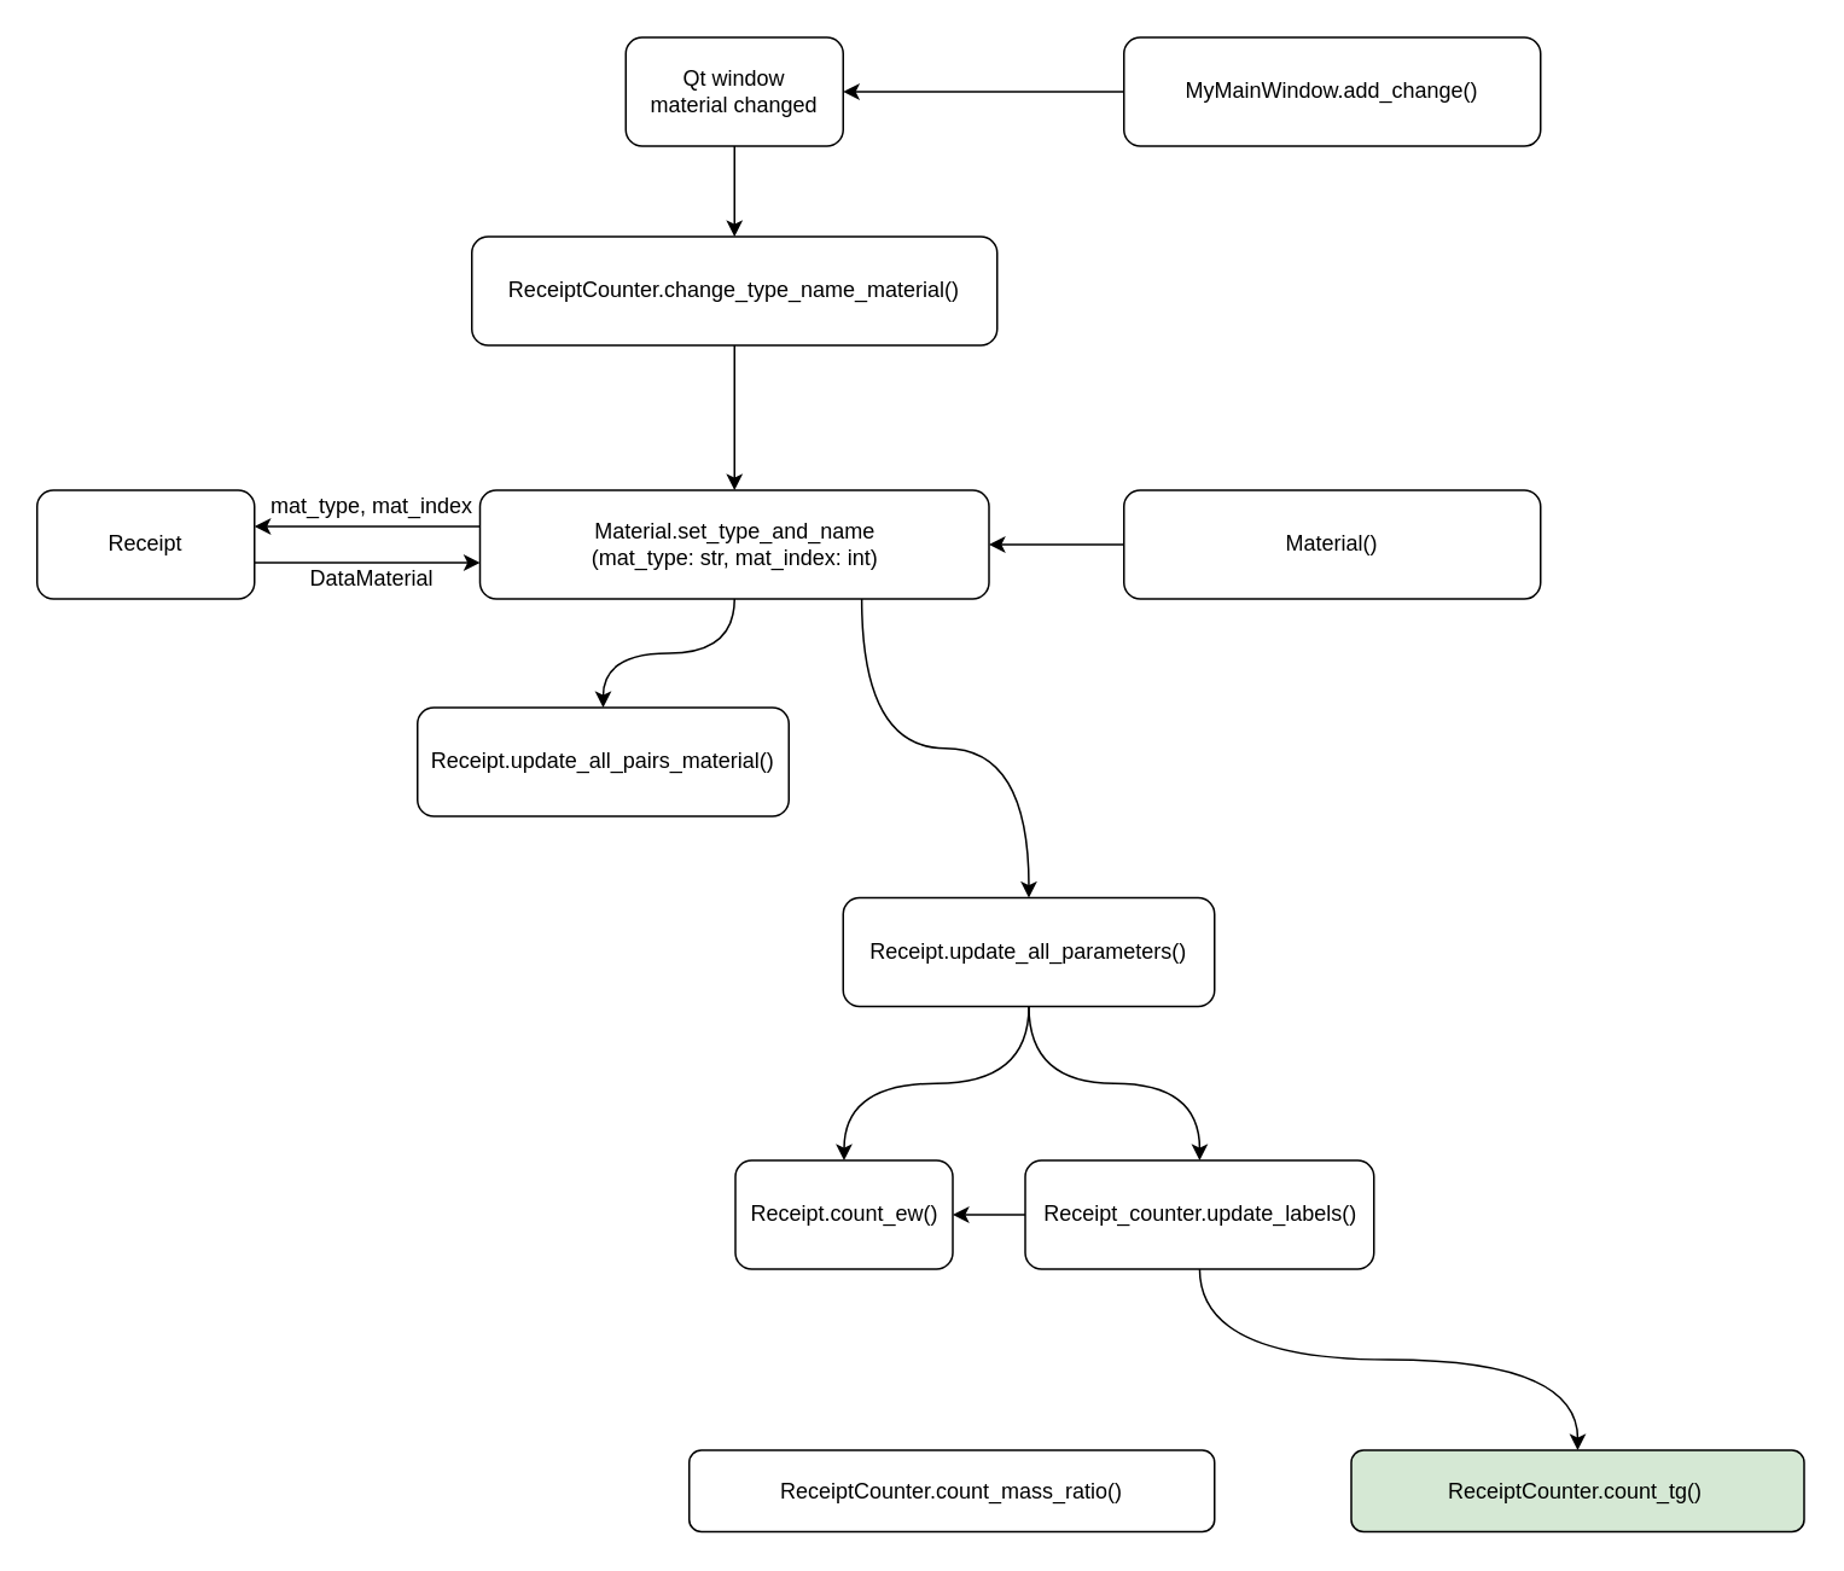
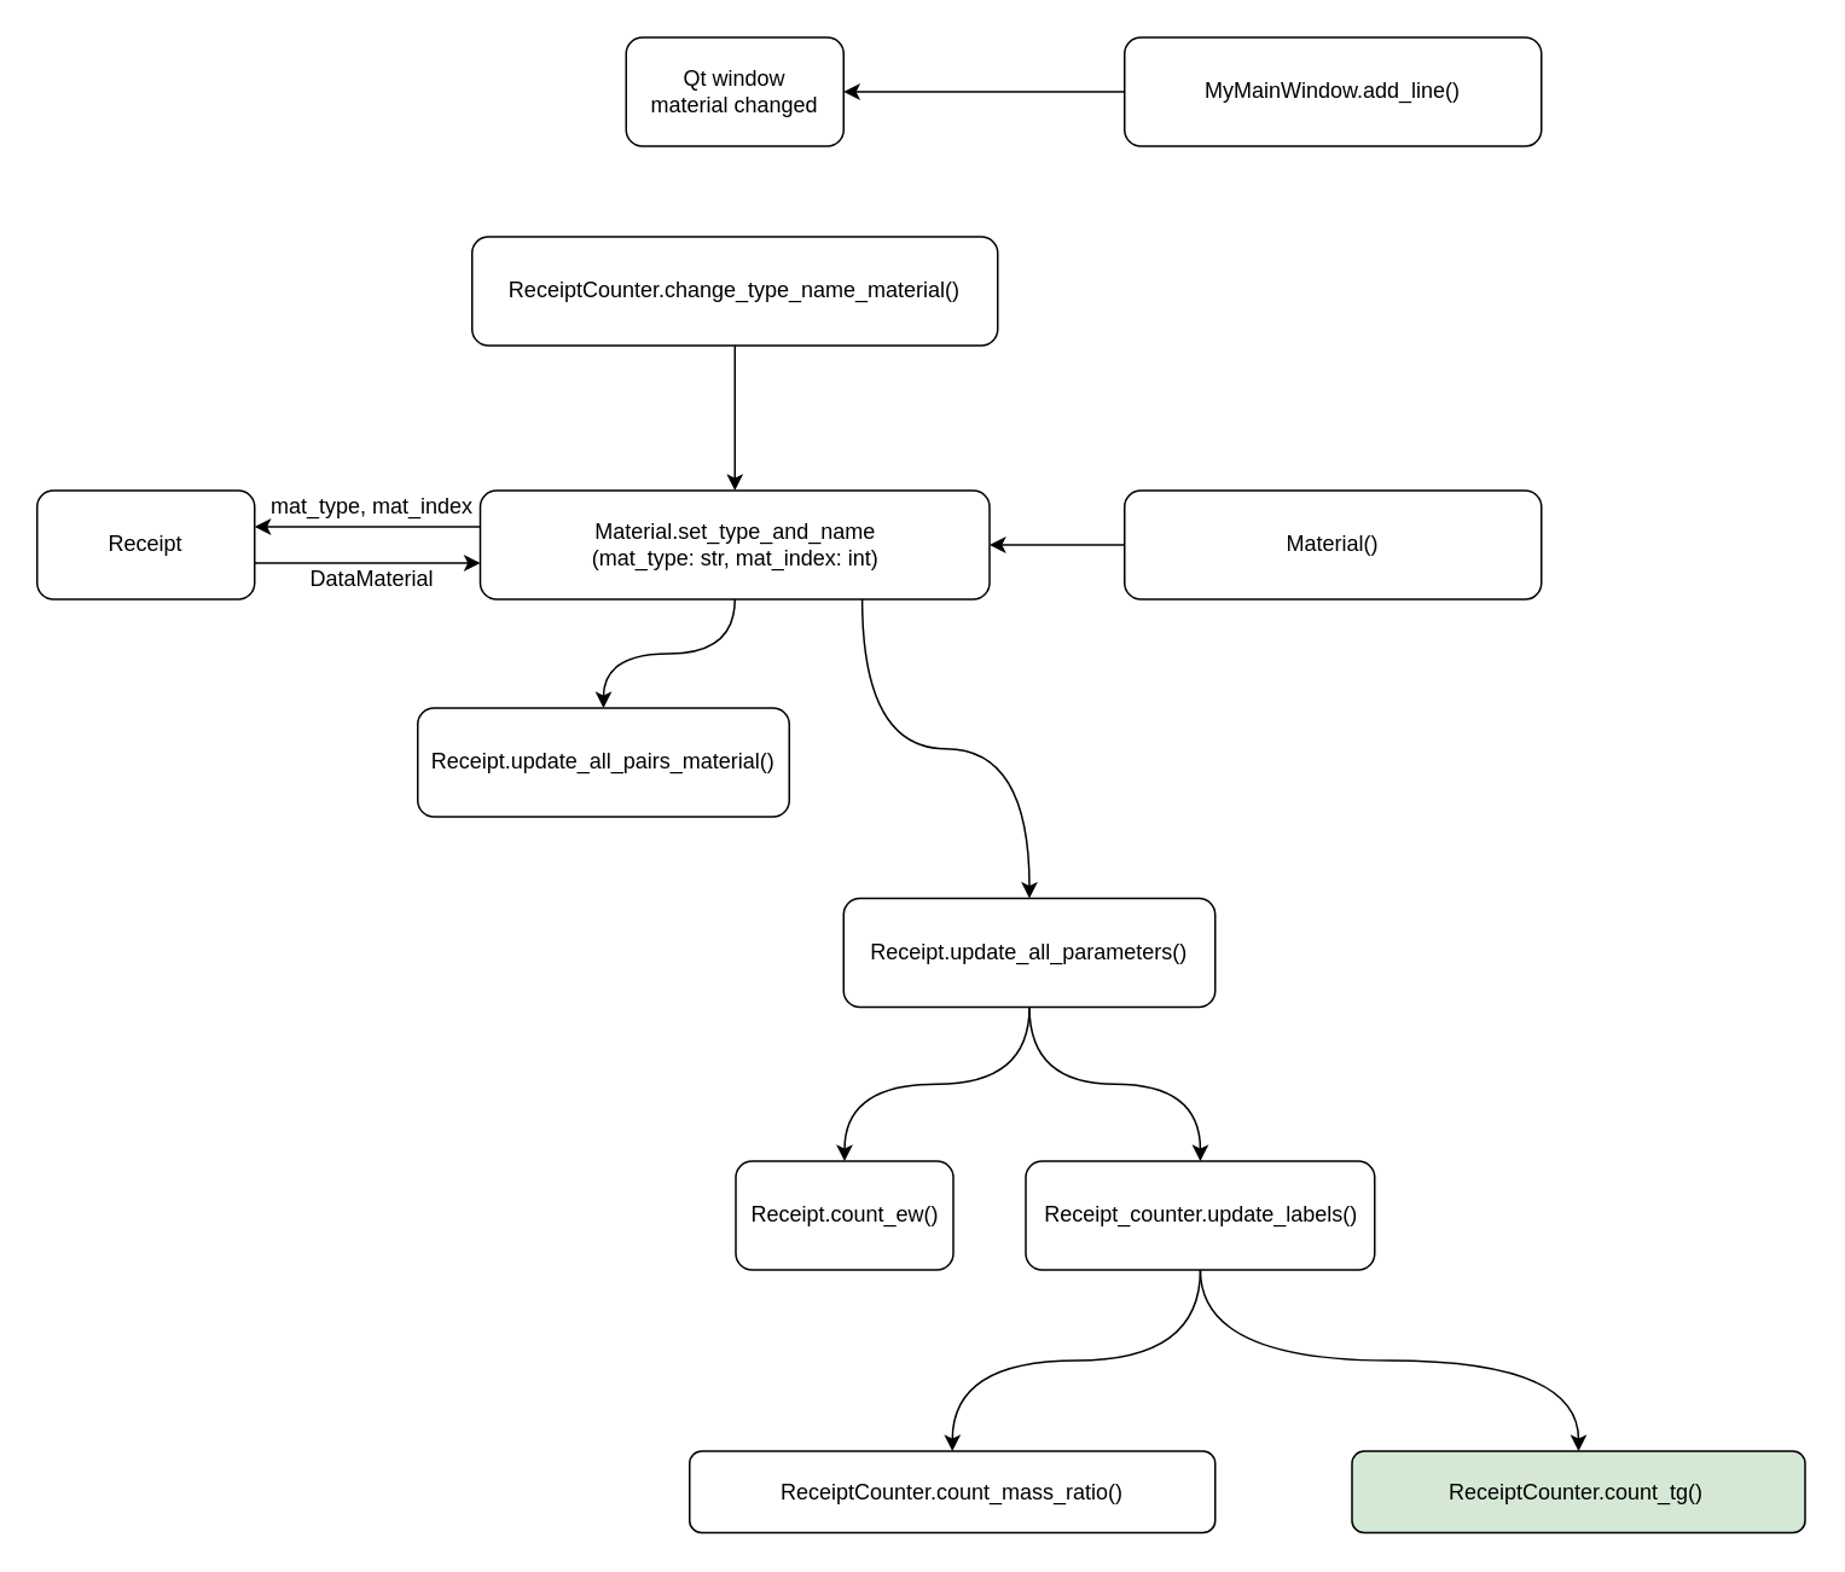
  <mxCell id="0" />
  <mxCell id="1" parent="0" />
  <mxCell id="2" value="" style="edgeStyle=orthogonalEdgeStyle;orthogonalLoop=1;jettySize=auto;html=1;curved=1;" edge="1" parent="1" source="3" target="7"><mxGeometry relative="1" as="geometry" /></mxCell>
- <mxCell id="3" value="MyMainWindow.add_change()" style="whiteSpace=wrap;html=1;rounded=1;" vertex="1" parent="1"><mxGeometry x="620" y="20" width="230" height="60" as="geometry" /></mxCell>
+ <mxCell id="3" value="MyMainWindow.add_line()" style="whiteSpace=wrap;html=1;rounded=1;" vertex="1" parent="1"><mxGeometry x="620" y="20" width="230" height="60" as="geometry" /></mxCell>
  <mxCell id="4" value="" style="edgeStyle=orthogonalEdgeStyle;orthogonalLoop=1;jettySize=auto;html=1;curved=1;" edge="1" parent="1" source="5" target="13"><mxGeometry relative="1" as="geometry" /></mxCell>
  <mxCell id="5" value="Material()" style="whiteSpace=wrap;html=1;rounded=1;" vertex="1" parent="1"><mxGeometry x="620" y="270" width="230" height="60" as="geometry" /></mxCell>
- <mxCell id="6" value="" style="edgeStyle=orthogonalEdgeStyle;orthogonalLoop=1;jettySize=auto;html=1;curved=1;" edge="1" parent="1" source="7" target="9"><mxGeometry relative="1" as="geometry" /></mxCell>
  <mxCell id="7" value="Qt window&lt;br&gt;material changed" style="whiteSpace=wrap;html=1;rounded=1;" vertex="1" parent="1"><mxGeometry x="345" y="20" width="120" height="60" as="geometry" /></mxCell>
  <mxCell id="8" value="" style="edgeStyle=orthogonalEdgeStyle;orthogonalLoop=1;jettySize=auto;html=1;curved=1;" edge="1" parent="1" source="9" target="13"><mxGeometry relative="1" as="geometry" /></mxCell>
  <mxCell id="9" value="&lt;span&gt;ReceiptCounter.&lt;/span&gt;change_type_name_material()" style="whiteSpace=wrap;html=1;rounded=1;" vertex="1" parent="1"><mxGeometry x="260" y="130" width="290" height="60" as="geometry" /></mxCell>
  <mxCell id="10" style="edgeStyle=orthogonalEdgeStyle;orthogonalLoop=1;jettySize=auto;html=1;curved=1;" edge="1" parent="1" source="13" target="15"><mxGeometry relative="1" as="geometry"><Array as="points"><mxPoint x="190" y="290" /><mxPoint x="190" y="290" /></Array></mxGeometry></mxCell>
  <mxCell id="11" value="" style="edgeStyle=orthogonalEdgeStyle;curved=1;rounded=0;orthogonalLoop=1;jettySize=auto;html=1;startArrow=none;exitX=0.75;exitY=1;exitDx=0;exitDy=0;" edge="1" parent="1" source="13" target="20"><mxGeometry relative="1" as="geometry" /></mxCell>
  <mxCell id="12" style="edgeStyle=orthogonalEdgeStyle;curved=1;rounded=0;orthogonalLoop=1;jettySize=auto;html=1;exitX=0.5;exitY=1;exitDx=0;exitDy=0;" edge="1" parent="1" source="13" target="21"><mxGeometry relative="1" as="geometry" /></mxCell>
  <mxCell id="13" value="Material.set_type_and_name&lt;br&gt;(&lt;span&gt;mat_type: str, mat_index: int)&lt;/span&gt;" style="whiteSpace=wrap;html=1;rounded=1;" vertex="1" parent="1"><mxGeometry x="264.5" y="270" width="281" height="60" as="geometry" /></mxCell>
  <mxCell id="14" style="edgeStyle=orthogonalEdgeStyle;orthogonalLoop=1;jettySize=auto;html=1;curved=1;" edge="1" parent="1" source="15" target="13"><mxGeometry relative="1" as="geometry"><Array as="points"><mxPoint x="210" y="310" /><mxPoint x="210" y="310" /></Array></mxGeometry></mxCell>
  <mxCell id="15" value="Receipt" style="whiteSpace=wrap;html=1;rounded=1;" vertex="1" parent="1"><mxGeometry x="20" y="270" width="120" height="60" as="geometry" /></mxCell>
  <mxCell id="16" value="mat_type, mat_index" style="text;html=1;strokeColor=none;fillColor=none;align=center;verticalAlign=middle;whiteSpace=wrap;rounded=1;" vertex="1" parent="1"><mxGeometry x="130" y="264" width="150" height="30" as="geometry" /></mxCell>
  <mxCell id="17" value="DataMaterial" style="text;html=1;strokeColor=none;fillColor=none;align=center;verticalAlign=middle;whiteSpace=wrap;rounded=1;" vertex="1" parent="1"><mxGeometry x="130" y="304" width="150" height="30" as="geometry" /></mxCell>
  <mxCell id="18" value="" style="edgeStyle=orthogonalEdgeStyle;curved=1;rounded=0;orthogonalLoop=1;jettySize=auto;html=1;" edge="1" parent="1" source="20" target="22"><mxGeometry relative="1" as="geometry" /></mxCell>
  <mxCell id="19" value="" style="edgeStyle=orthogonalEdgeStyle;curved=1;rounded=0;orthogonalLoop=1;jettySize=auto;html=1;" edge="1" parent="1" source="20" target="25"><mxGeometry relative="1" as="geometry" /></mxCell>
  <mxCell id="20" value="Receipt.update_all_parameters()" style="whiteSpace=wrap;html=1;rounded=1;" vertex="1" parent="1"><mxGeometry x="465" y="495" width="205" height="60" as="geometry" /></mxCell>
  <mxCell id="21" value="Receipt.update_all_pairs_material()" style="whiteSpace=wrap;html=1;rounded=1;" vertex="1" parent="1"><mxGeometry x="230" y="390" width="205" height="60" as="geometry" /></mxCell>
  <mxCell id="22" value="Receipt.count_ew()" style="whiteSpace=wrap;html=1;rounded=1;" vertex="1" parent="1"><mxGeometry x="405.5" y="640" width="120" height="60" as="geometry" /></mxCell>
- <mxCell id="23" value="" style="edgeStyle=orthogonalEdgeStyle;curved=1;orthogonalLoop=1;jettySize=auto;html=1;" edge="1" parent="1" source="25" target="22"><mxGeometry relative="1" as="geometry" /></mxCell>
+ <mxCell id="23" value="" style="edgeStyle=orthogonalEdgeStyle;curved=1;orthogonalLoop=1;jettySize=auto;html=1;" edge="1" parent="1" source="25" target="26"><mxGeometry relative="1" as="geometry" /></mxCell>
  <mxCell id="24" value="" style="edgeStyle=orthogonalEdgeStyle;curved=1;orthogonalLoop=1;jettySize=auto;html=1;" edge="1" parent="1" source="25" target="27"><mxGeometry relative="1" as="geometry" /></mxCell>
  <mxCell id="25" value="Receipt_counter.update_labels()" style="whiteSpace=wrap;html=1;rounded=1;" vertex="1" parent="1"><mxGeometry x="565.5" y="640" width="192.5" height="60" as="geometry" /></mxCell>
  <mxCell id="26" value="ReceiptCounter.count_mass_ratio()" style="whiteSpace=wrap;html=1;rounded=1;" vertex="1" parent="1"><mxGeometry x="380" y="800" width="290" height="45" as="geometry" /></mxCell>
  <mxCell id="27" value="ReceiptCounter.count_tg()&amp;nbsp;" style="whiteSpace=wrap;html=1;rounded=1;fillColor=#d5e8d4;" vertex="1" parent="1"><mxGeometry x="745.5" y="800" width="250" height="45" as="geometry" /></mxCell>
